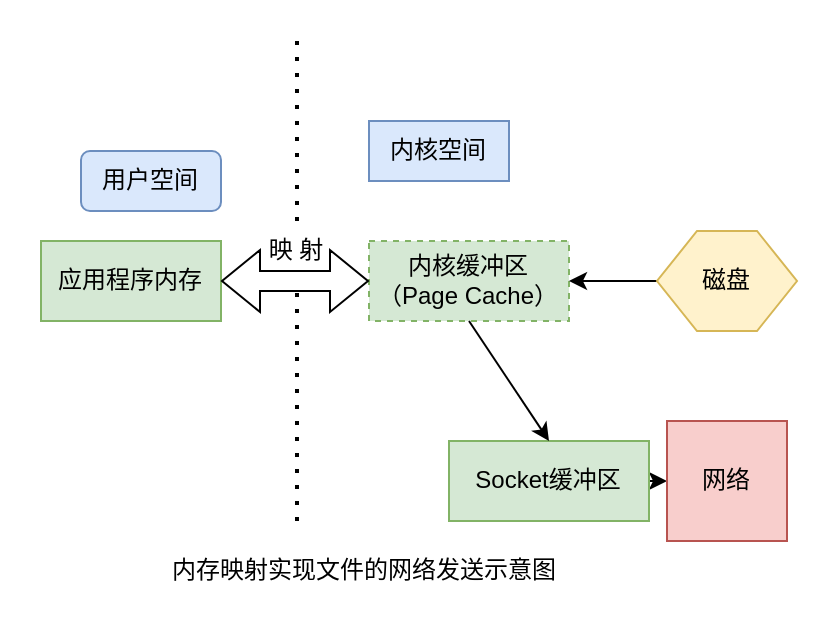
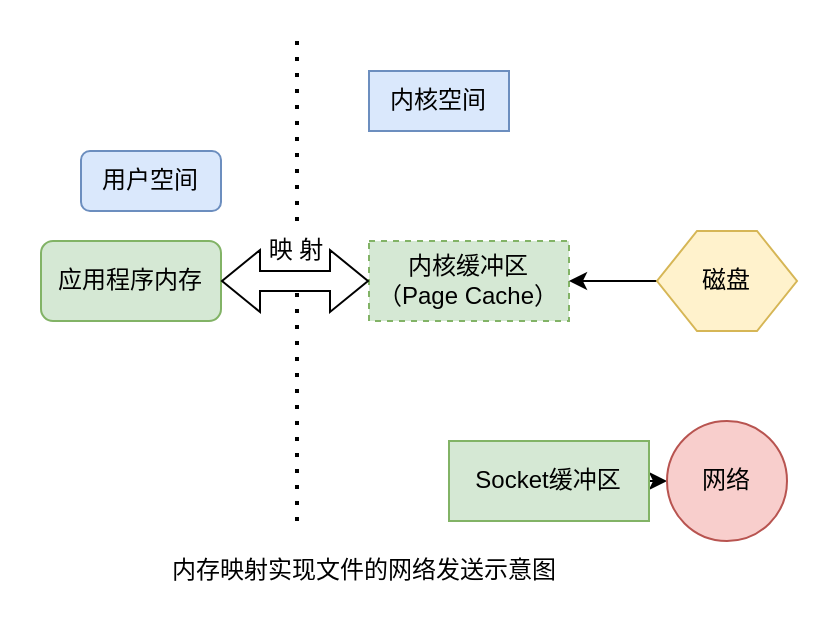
  <mxCell id="0" />
  <mxCell id="1" parent="0" />
  <mxCell id="2" value="用户空间" style="rounded=1;whiteSpace=wrap;html=1;fillColor=#dae8fc;strokeColor=#6c8ebf;" vertex="1" parent="1"><mxGeometry x="40" y="75" width="70" height="30" as="geometry" /></mxCell>
- <mxCell id="3" value="内核空间" style="rounded=1;whiteSpace=wrap;html=1;fillColor=#dae8fc;strokeColor=#6c8ebf;arcSize=0;" vertex="1" parent="1"><mxGeometry x="184" y="60" width="70" height="30" as="geometry" /></mxCell>
+ <mxCell id="3" value="内核空间" style="rounded=1;whiteSpace=wrap;html=1;fillColor=#dae8fc;strokeColor=#6c8ebf;arcSize=0;" vertex="1" parent="1"><mxGeometry x="184" y="35" width="70" height="30" as="geometry" /></mxCell>
  <mxCell id="4" value="" style="endArrow=none;dashed=1;html=1;dashPattern=1 3;strokeWidth=2;rounded=0;" edge="1" parent="1" source="11"><mxGeometry width="50" height="50" relative="1" as="geometry"><mxPoint x="148" y="260" as="sourcePoint" /><mxPoint x="148" y="20" as="targetPoint" /></mxGeometry></mxCell>
- <mxCell id="5" value="应用程序内存" style="rounded=0;whiteSpace=wrap;html=1;fillColor=#d5e8d4;strokeColor=#82b366;" vertex="1" parent="1"><mxGeometry x="20" y="120" width="90" height="40" as="geometry" /></mxCell>
+ <mxCell id="5" value="应用程序内存" style="whiteSpace=wrap;html=1;fillColor=#d5e8d4;strokeColor=#82b366;rounded=1;" vertex="1" parent="1"><mxGeometry x="20" y="120" width="90" height="40" as="geometry" /></mxCell>
  <mxCell id="6" value="内核缓冲区&lt;br&gt;（Page Cache）" style="rounded=0;whiteSpace=wrap;html=1;fillColor=#d5e8d4;strokeColor=#82b366;dashed=1;" vertex="1" parent="1"><mxGeometry x="184" y="120" width="100" height="40" as="geometry" /></mxCell>
  <mxCell id="7" style="edgeStyle=orthogonalEdgeStyle;rounded=0;orthogonalLoop=1;jettySize=auto;html=1;exitX=1;exitY=0.5;exitDx=0;exitDy=0;entryX=0;entryY=0.5;entryDx=0;entryDy=0;" edge="1" parent="1" source="8" target="15"><mxGeometry relative="1" as="geometry" /></mxCell>
  <mxCell id="8" value="Socket缓冲区" style="rounded=0;whiteSpace=wrap;html=1;fillColor=#d5e8d4;strokeColor=#82b366;" vertex="1" parent="1"><mxGeometry x="224" y="220" width="100" height="40" as="geometry" /></mxCell>
  <mxCell id="9" value="" style="shape=flexArrow;endArrow=classic;startArrow=classic;html=1;rounded=0;exitX=1;exitY=0.5;exitDx=0;exitDy=0;entryX=0;entryY=0.5;entryDx=0;entryDy=0;" edge="1" parent="1" source="5" target="6"><mxGeometry width="100" height="100" relative="1" as="geometry"><mxPoint x="198" y="310" as="sourcePoint" /><mxPoint x="298" y="210" as="targetPoint" /></mxGeometry></mxCell>
  <mxCell id="10" value="" style="endArrow=none;dashed=1;html=1;dashPattern=1 3;strokeWidth=2;rounded=0;" edge="1" parent="1" target="11"><mxGeometry width="50" height="50" relative="1" as="geometry"><mxPoint x="148" y="260" as="sourcePoint" /><mxPoint x="148" y="20" as="targetPoint" /></mxGeometry></mxCell>
  <mxCell id="11" value="映 射" style="text;strokeColor=none;align=center;fillColor=none;html=1;verticalAlign=middle;whiteSpace=wrap;rounded=0;" vertex="1" parent="1"><mxGeometry x="118" y="110" width="60" height="30" as="geometry" /></mxCell>
- <mxCell id="12" value="" style="endArrow=classic;html=1;rounded=0;entryX=0.5;entryY=0;entryDx=0;entryDy=0;exitX=0.5;exitY=1;exitDx=0;exitDy=0;" edge="1" parent="1" source="6" target="8"><mxGeometry width="50" height="50" relative="1" as="geometry"><mxPoint x="168" y="160" as="sourcePoint" /><mxPoint x="218" y="110" as="targetPoint" /></mxGeometry></mxCell>
  <mxCell id="13" style="edgeStyle=orthogonalEdgeStyle;rounded=0;orthogonalLoop=1;jettySize=auto;html=1;entryX=1;entryY=0.5;entryDx=0;entryDy=0;" edge="1" parent="1" source="14" target="6"><mxGeometry relative="1" as="geometry" /></mxCell>
  <mxCell id="14" value="磁盘" style="shape=hexagon;perimeter=hexagonPerimeter2;whiteSpace=wrap;html=1;fixedSize=1;fillColor=#fff2cc;strokeColor=#d6b656;" vertex="1" parent="1"><mxGeometry x="328" y="115" width="70" height="50" as="geometry" /></mxCell>
- <mxCell id="15" value="网络" style="whiteSpace=wrap;html=1;aspect=fixed;fillColor=#f8cecc;strokeColor=#b85450;rounded=0;" vertex="1" parent="1"><mxGeometry x="333" y="210" width="60" height="60" as="geometry" /></mxCell>
+ <mxCell id="15" value="网络" style="ellipse;whiteSpace=wrap;html=1;aspect=fixed;fillColor=#f8cecc;strokeColor=#b85450;" vertex="1" parent="1"><mxGeometry x="333" y="210" width="60" height="60" as="geometry" /></mxCell>
  <mxCell id="16" value="内存映射实现文件的网络发送示意图" style="text;strokeColor=none;align=center;fillColor=none;html=1;verticalAlign=middle;whiteSpace=wrap;rounded=0;" vertex="1" parent="1"><mxGeometry x="80" y="270" width="204" height="30" as="geometry" /></mxCell>
